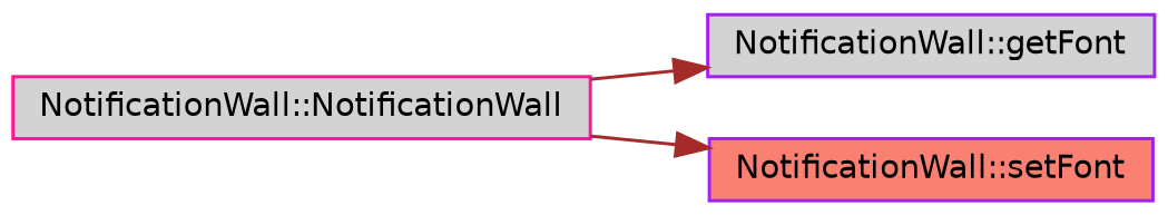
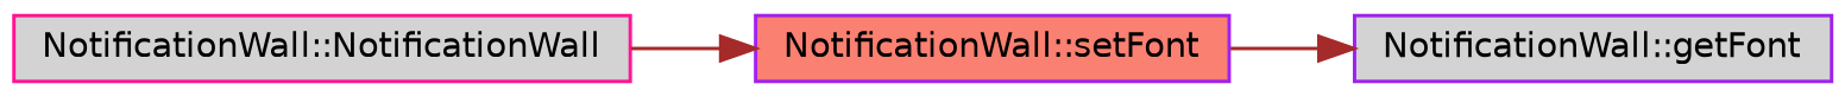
  digraph {
    rankdir=LR
    node [color=purple fillcolor=lightgrey fontname=Helvetica fontsize=10 shape=record style=filled]
    edge [color=brown fontname=Helvetica fontsize=10 labelfontname=Helvetica labelfontsize=10 style=solid]
    n1 [color=deeppink fontcolor=black height=0.2 label="NotificationWall::NotificationWall" width=0.4]
    n2 [height=0.2 label="NotificationWall::getFont" width=0.4]
    n3 [fillcolor=salmon height=0.2 label="NotificationWall::setFont" width=0.4]
-   n1 -> n2
+   n3 -> n2
    n1 -> n3
  }
